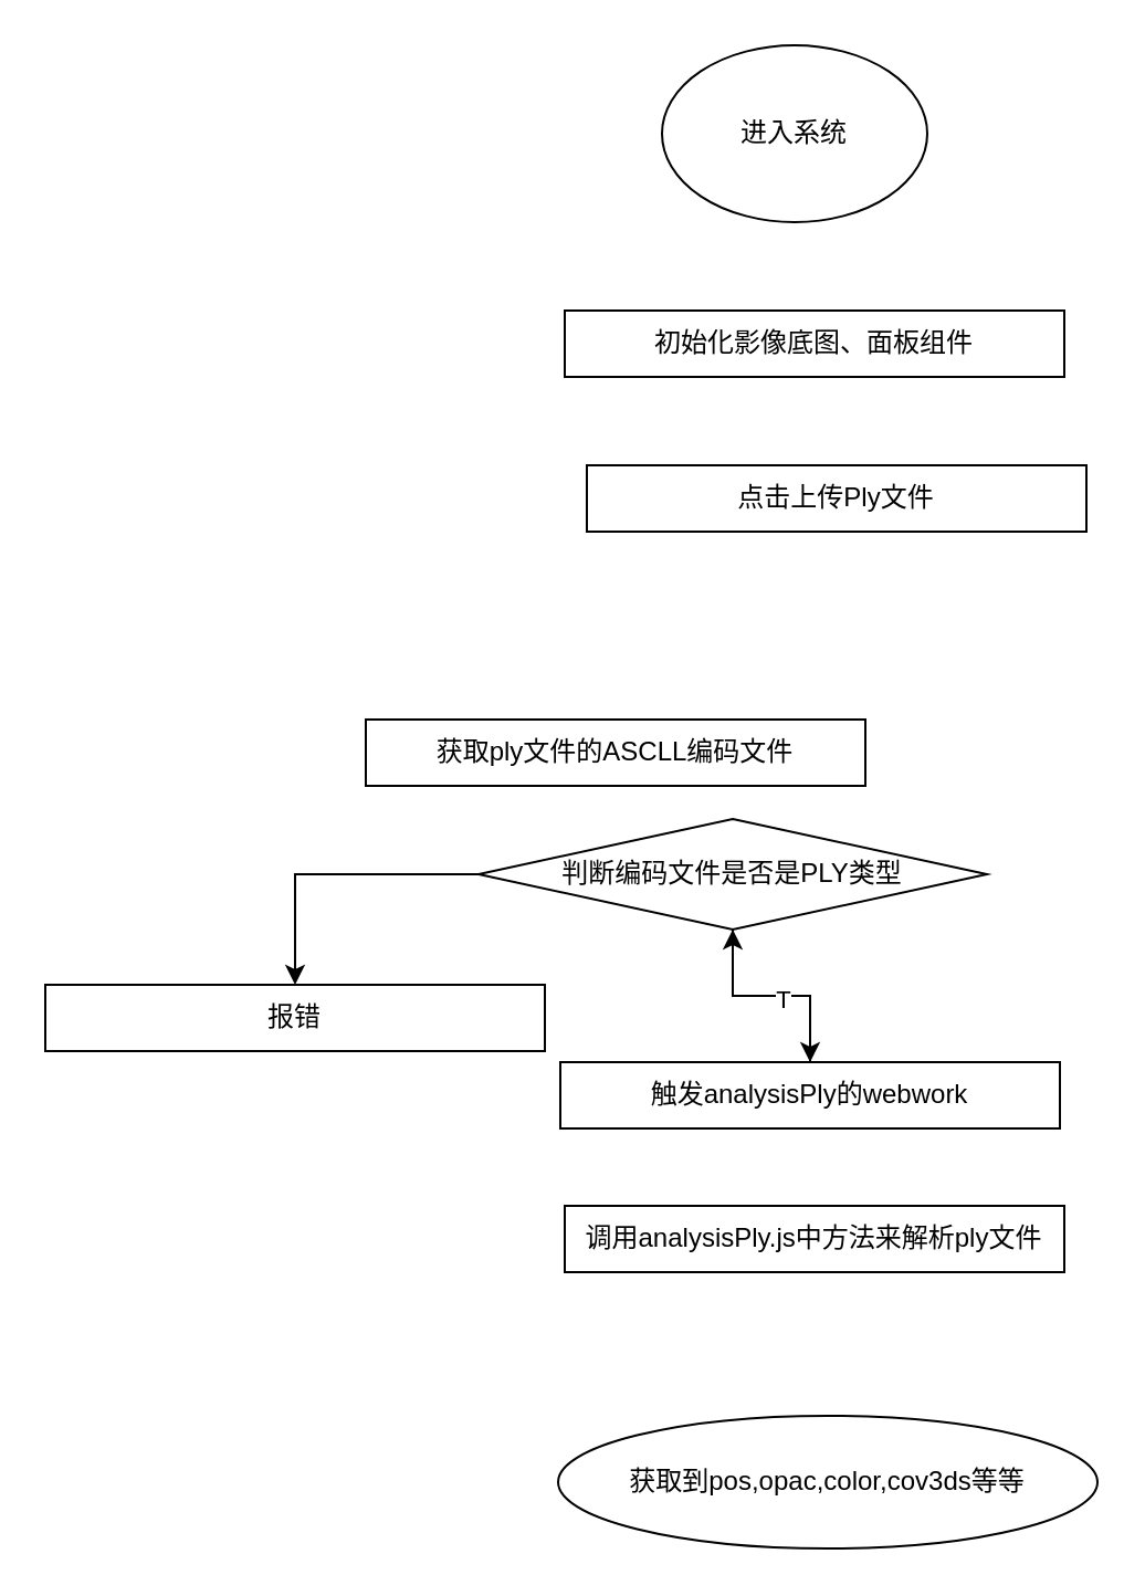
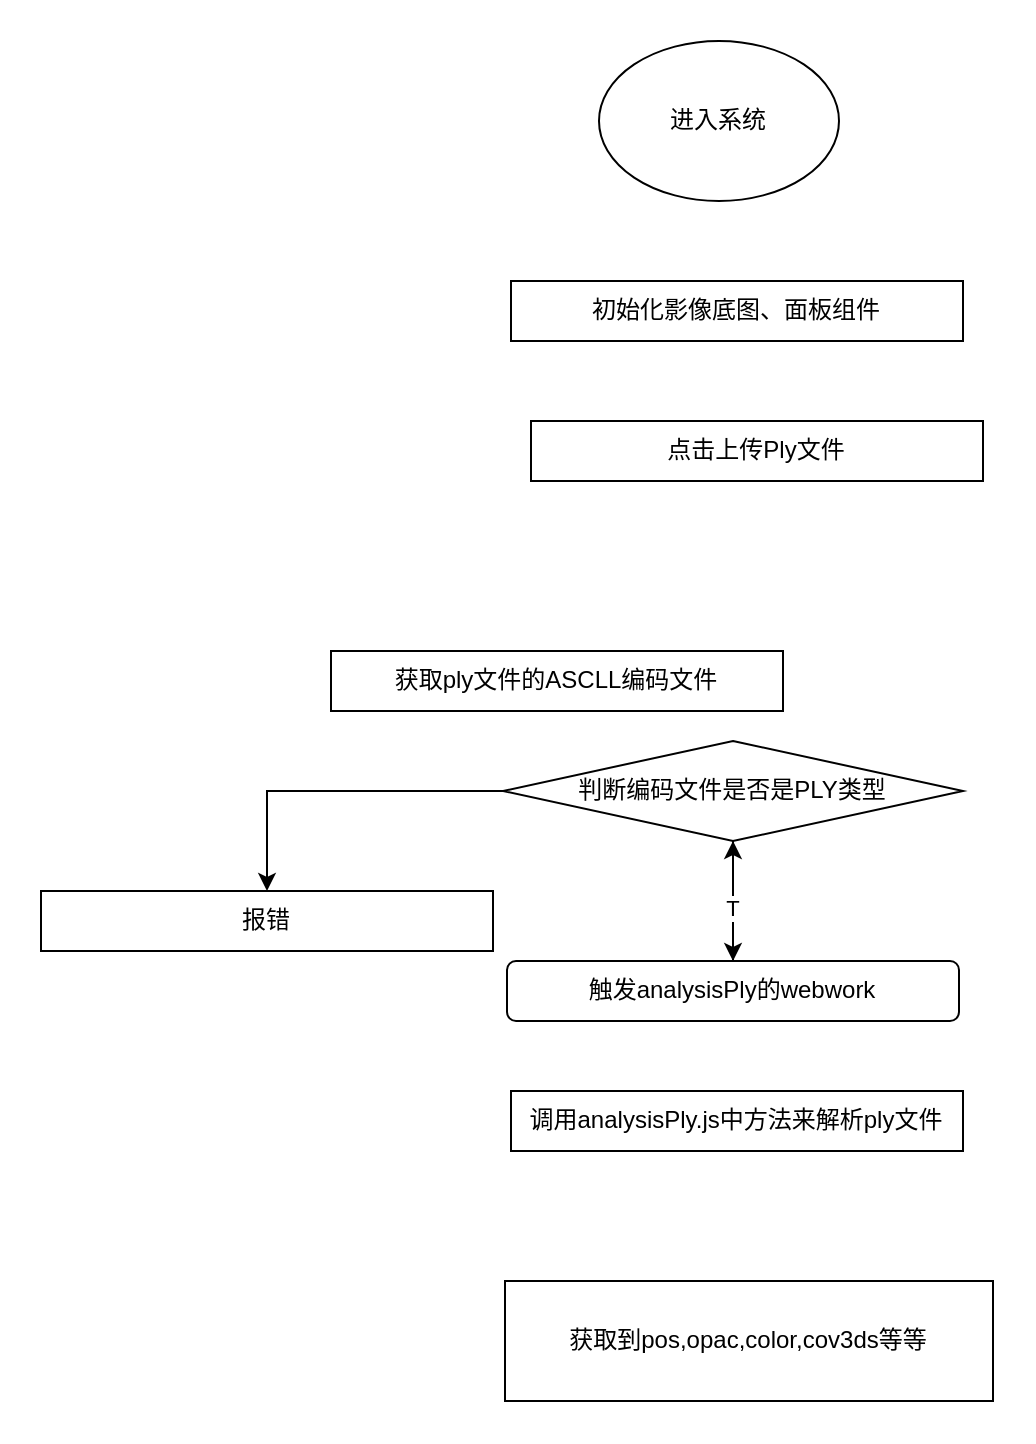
  <mxCell id="0" />
  <mxCell id="1" parent="0" />
  <mxCell id="2" value="进入系统" style="ellipse;whiteSpace=wrap;html=1;" vertex="1" parent="1"><mxGeometry x="299" y="20" width="120" height="80" as="geometry" /></mxCell>
  <mxCell id="3" value="初始化影像底图、面板组件" style="rounded=0;whiteSpace=wrap;html=1;" vertex="1" parent="1"><mxGeometry x="255" y="140" width="226" height="30" as="geometry" /></mxCell>
  <mxCell id="4" value="点击上传Ply文件" style="rounded=0;whiteSpace=wrap;html=1;" vertex="1" parent="1"><mxGeometry x="265" y="210" width="226" height="30" as="geometry" /></mxCell>
  <mxCell id="5" value="报错" style="rounded=0;whiteSpace=wrap;html=1;" vertex="1" parent="1"><mxGeometry x="20" y="445" width="226" height="30" as="geometry" /></mxCell>
  <mxCell id="6" value="" style="edgeStyle=orthogonalEdgeStyle;rounded=0;orthogonalLoop=1;jettySize=auto;html=1;" edge="1" parent="1" source="7" target="12"><mxGeometry relative="1" as="geometry" /></mxCell>
- <mxCell id="7" value="触发analysisPly的webwork" style="rounded=0;whiteSpace=wrap;html=1;" vertex="1" parent="1"><mxGeometry x="253" y="480" width="226" height="30" as="geometry" /></mxCell>
+ <mxCell id="7" value="触发analysisPly的webwork" style="whiteSpace=wrap;html=1;rounded=1;" vertex="1" parent="1"><mxGeometry x="253" y="480" width="226" height="30" as="geometry" /></mxCell>
  <mxCell id="8" value="获取ply文件的ASCLL编码文件" style="rounded=0;whiteSpace=wrap;html=1;" vertex="1" parent="1"><mxGeometry x="165" y="325" width="226" height="30" as="geometry" /></mxCell>
  <mxCell id="9" style="edgeStyle=orthogonalEdgeStyle;rounded=0;orthogonalLoop=1;jettySize=auto;html=1;exitX=0.5;exitY=1;exitDx=0;exitDy=0;entryX=0.5;entryY=0;entryDx=0;entryDy=0;" edge="1" parent="1" source="12" target="7"><mxGeometry relative="1" as="geometry" /></mxCell>
  <mxCell id="10" value="T" style="edgeLabel;html=1;align=center;verticalAlign=middle;resizable=0;points=[];" vertex="1" connectable="0" parent="9"><mxGeometry x="0.1" y="-1" relative="1" as="geometry"><mxPoint as="offset" /></mxGeometry></mxCell>
  <mxCell id="11" style="edgeStyle=orthogonalEdgeStyle;rounded=0;orthogonalLoop=1;jettySize=auto;html=1;exitX=0;exitY=0.5;exitDx=0;exitDy=0;entryX=0.5;entryY=0;entryDx=0;entryDy=0;" edge="1" parent="1" source="12" target="5"><mxGeometry relative="1" as="geometry"><mxPoint x="85" y="460" as="targetPoint" /></mxGeometry></mxCell>
- <mxCell id="12" value="判断编码文件是否是PLY类型" style="rhombus;whiteSpace=wrap;html=1;" vertex="1" parent="1"><mxGeometry x="216" y="370" width="230" height="50" as="geometry" /></mxCell>
+ <mxCell id="12" value="判断编码文件是否是PLY类型" style="rhombus;whiteSpace=wrap;html=1;" vertex="1" parent="1"><mxGeometry x="251" y="370" width="230" height="50" as="geometry" /></mxCell>
  <mxCell id="13" value="调用analysisPly.js中方法来解析ply文件" style="rounded=0;whiteSpace=wrap;html=1;" vertex="1" parent="1"><mxGeometry x="255" y="545" width="226" height="30" as="geometry" /></mxCell>
- <mxCell id="14" value="获取到pos,opac,color,cov3ds等等" style="ellipse;whiteSpace=wrap;html=1;" vertex="1" parent="1"><mxGeometry x="252" y="640" width="244" height="60" as="geometry" /></mxCell>
+ <mxCell id="14" value="获取到pos,opac,color,cov3ds等等" style="rounded=0;whiteSpace=wrap;html=1;" vertex="1" parent="1"><mxGeometry x="252" y="640" width="244" height="60" as="geometry" /></mxCell>
